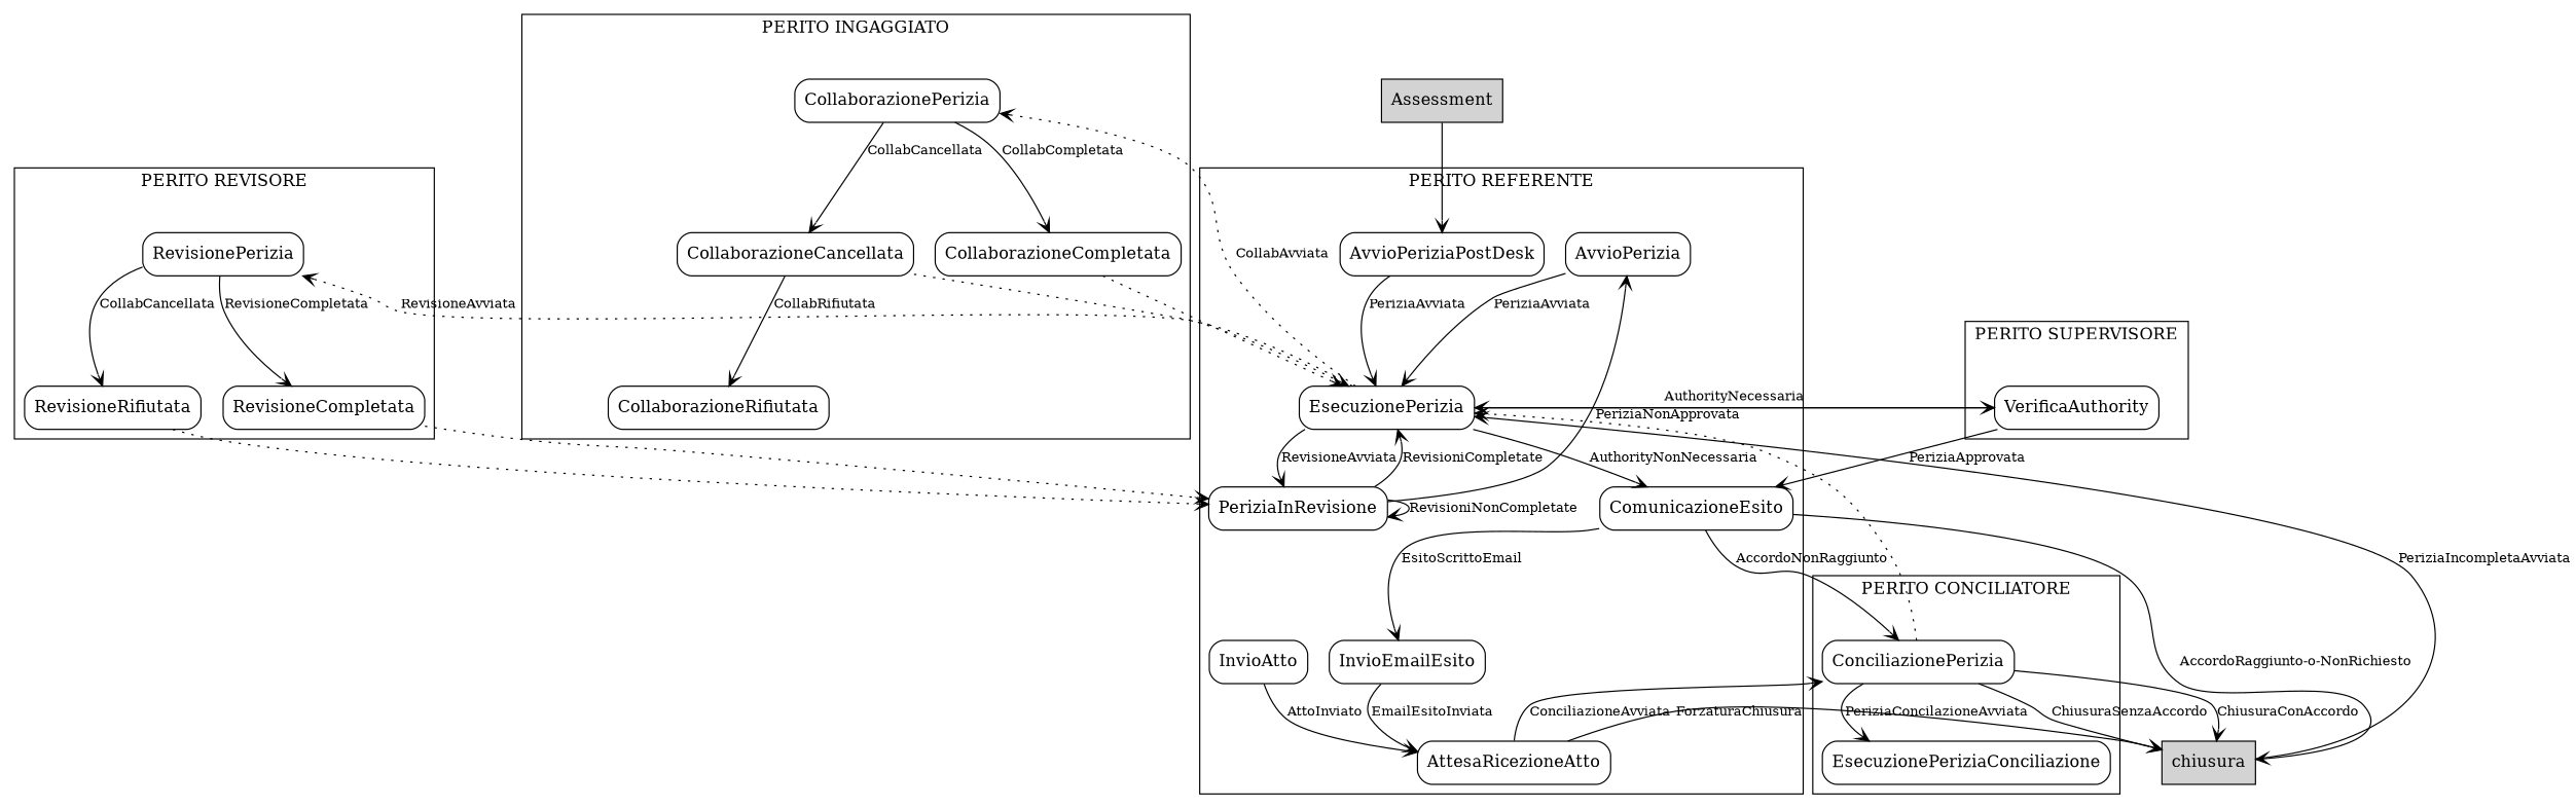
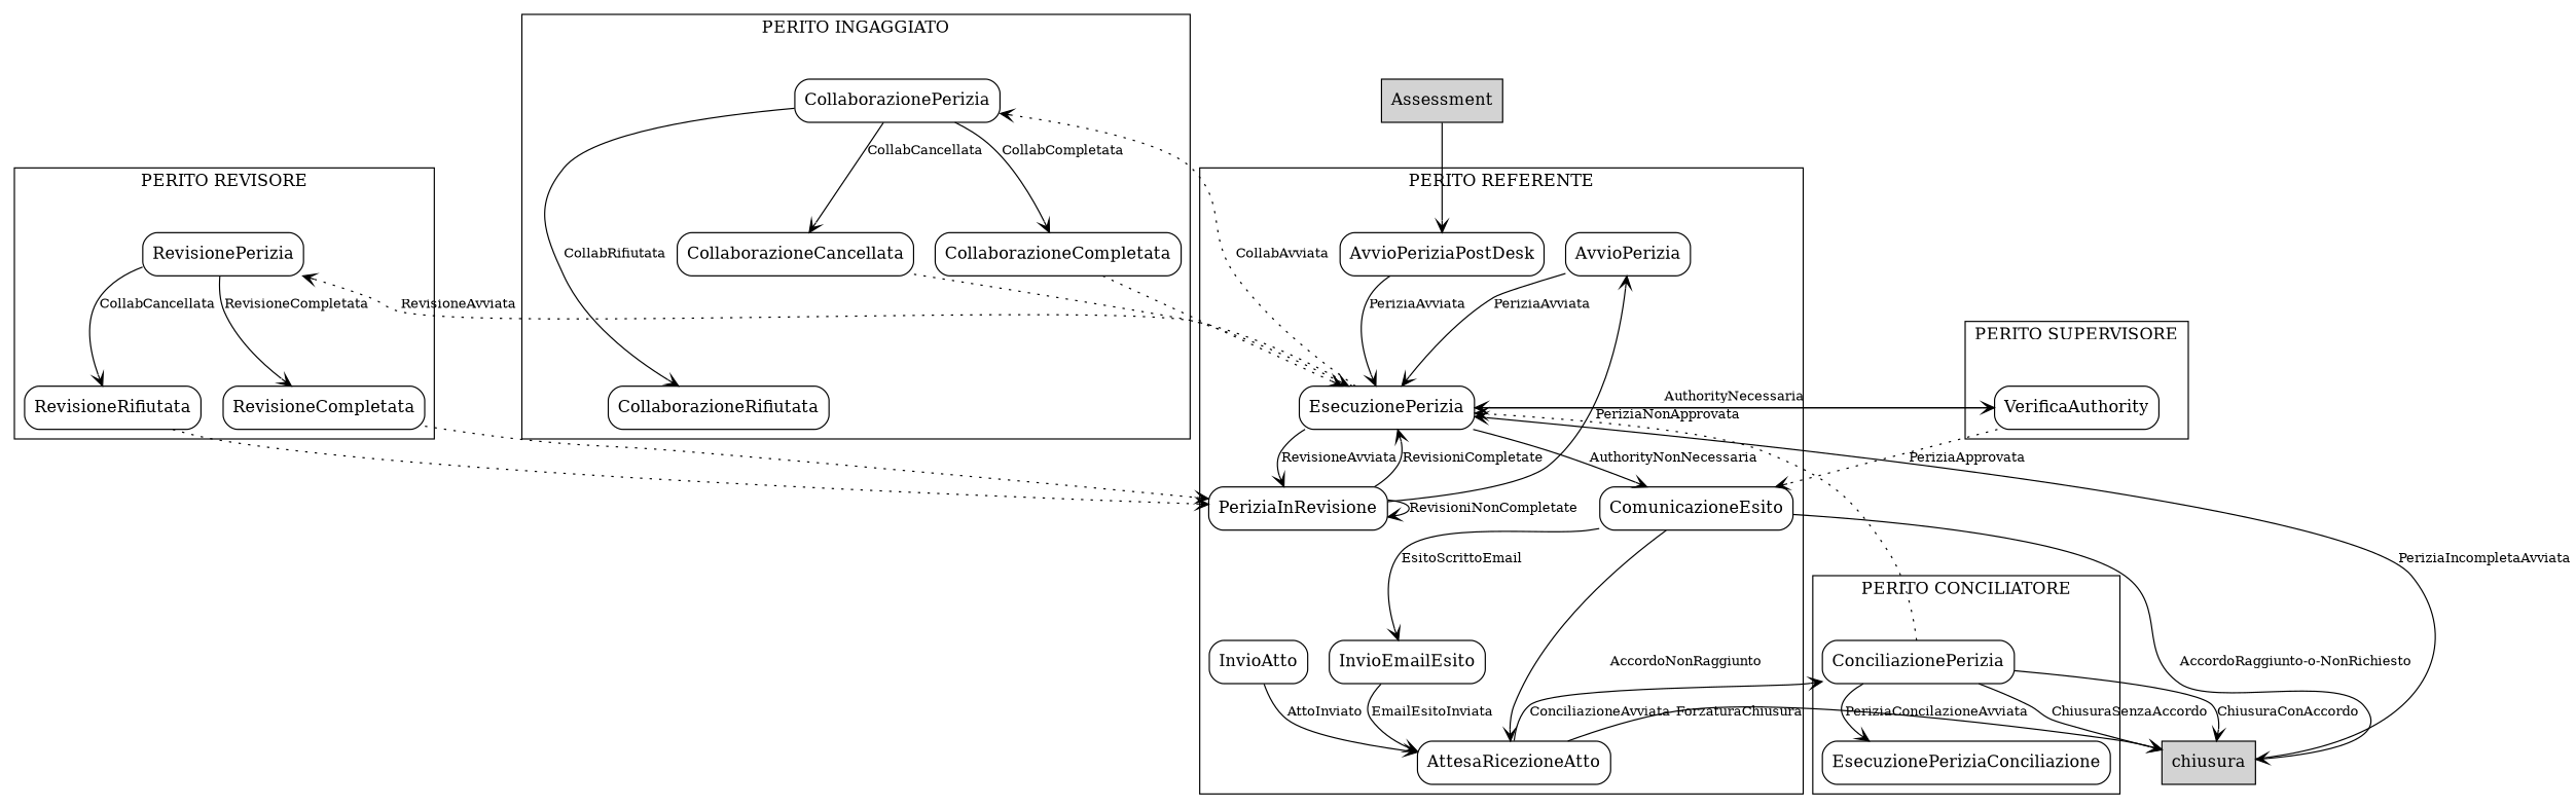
  digraph {
    rankdir=TD
    node [shape=box style=rounded]
    edge [arrowhead=open fontsize=11]
    AvvioPerizia
    AvvioPeriziaPostDesk
    EsecuzionePerizia
    PeriziaInRevisione
    ComunicazioneEsito
    InvioEmailEsito
    InvioAtto
    AttesaRicezioneAtto
    CollaborazionePerizia
    CollaborazioneRifiutata
    CollaborazioneCancellata
    CollaborazioneCompletata
    RevisionePerizia
    RevisioneRifiutata
    RevisioneCompletata
    VerificaAuthority
    ConciliazionePerizia
    EsecuzionePeriziaConciliazione
    n19 [label=chiusura style=filled]
    n20 [label=Assessment style=filled]
    subgraph cluster_1 {
      label="PERITO REFERENTE"
      AvvioPerizia
      AvvioPeriziaPostDesk
      EsecuzionePerizia
      PeriziaInRevisione
      ComunicazioneEsito
      InvioEmailEsito
      InvioAtto
      AttesaRicezioneAtto
    }
    subgraph cluster_2 {
      label="PERITO INGAGGIATO"
      CollaborazionePerizia
      CollaborazioneRifiutata
      CollaborazioneCancellata
      CollaborazioneCompletata
    }
    subgraph cluster_3 {
      label="PERITO REVISORE"
      RevisionePerizia
      RevisioneRifiutata
      RevisioneCompletata
    }
    subgraph cluster_4 {
      label="PERITO SUPERVISORE"
      VerificaAuthority
    }
    subgraph cluster_5 {
      label="PERITO CONCILIATORE"
      ConciliazionePerizia
      EsecuzionePeriziaConciliazione
    }
    AvvioPerizia -> EsecuzionePerizia [label=PeriziaAvviata]
    AvvioPeriziaPostDesk -> EsecuzionePerizia [label=PeriziaAvviata]
    EsecuzionePerizia -> PeriziaInRevisione [label=RevisioneAvviata]
    EsecuzionePerizia -> ComunicazioneEsito [label=AuthorityNonNecessaria]
    EsecuzionePerizia -> CollaborazionePerizia [label=CollabAvviata style=dotted]
    EsecuzionePerizia -> RevisionePerizia [label=RevisioneAvviata style=dotted]
    EsecuzionePerizia -> VerificaAuthority [label=AuthorityNecessaria]
    PeriziaInRevisione -> AvvioPerizia
    PeriziaInRevisione -> EsecuzionePerizia [label=RevisioniCompletate]
    PeriziaInRevisione -> PeriziaInRevisione [label=RevisioniNonCompletate]
    ComunicazioneEsito -> InvioEmailEsito [label=EsitoScrittoEmail]
-   ComunicazioneEsito -> ConciliazionePerizia [label=AccordoNonRaggiunto]
+   ComunicazioneEsito -> AttesaRicezioneAtto [label=AccordoNonRaggiunto]
    ComunicazioneEsito -> n19 [label="AccordoRaggiunto-o-NonRichiesto"]
    InvioEmailEsito -> AttesaRicezioneAtto [label=EmailEsitoInviata]
    InvioAtto -> AttesaRicezioneAtto [label=AttoInviato]
    AttesaRicezioneAtto -> ConciliazionePerizia [label=ConciliazioneAvviata]
    AttesaRicezioneAtto -> n19 [label=ForzaturaChiusura]
-   CollaborazioneCancellata -> CollaborazioneRifiutata [label=CollabRifiutata]
+   CollaborazionePerizia -> CollaborazioneRifiutata [label=CollabRifiutata]
    CollaborazionePerizia -> CollaborazioneCancellata [label=CollabCancellata]
    CollaborazionePerizia -> CollaborazioneCompletata [label=CollabCompletata]
    CollaborazioneCancellata -> EsecuzionePerizia [style=dotted]
    CollaborazioneCompletata -> EsecuzionePerizia [style=dotted]
    RevisionePerizia -> RevisioneRifiutata [label=CollabCancellata]
    RevisionePerizia -> RevisioneCompletata [label=RevisioneCompletata]
    RevisioneRifiutata -> PeriziaInRevisione [style=dotted]
    RevisioneCompletata -> PeriziaInRevisione [style=dotted]
    VerificaAuthority -> EsecuzionePerizia [xlabel=PeriziaNonApprovata]
-   VerificaAuthority -> ComunicazioneEsito [label=PeriziaApprovata]
+   VerificaAuthority -> ComunicazioneEsito [label=PeriziaApprovata style=dotted]
    ConciliazionePerizia -> EsecuzionePerizia [style=dotted]
    ConciliazionePerizia -> EsecuzionePeriziaConciliazione [label=PeriziaConcilazioneAvviata]
    ConciliazionePerizia -> n19 [label=ChiusuraConAccordo]
    ConciliazionePerizia -> n19 [label=ChiusuraSenzaAccordo]
    n19 -> EsecuzionePerizia [label=PeriziaIncompletaAvviata]
    n20 -> AvvioPeriziaPostDesk
  }
